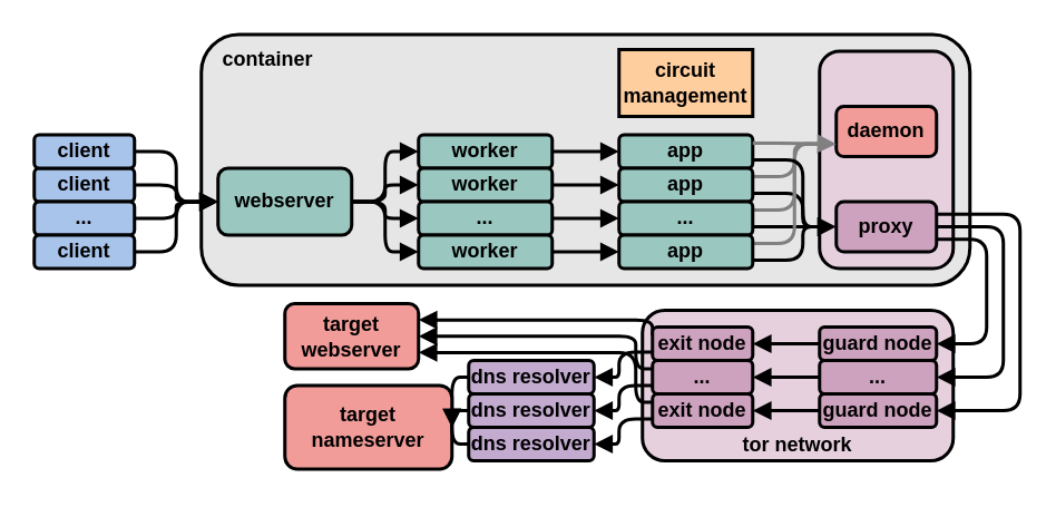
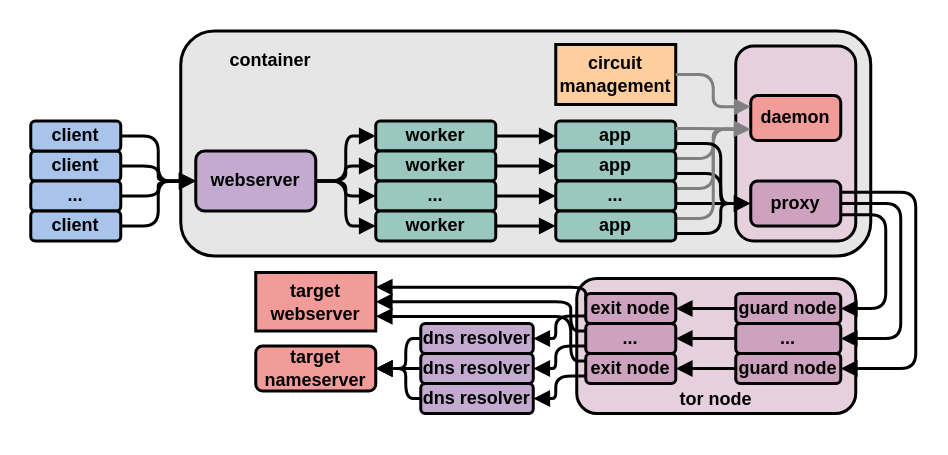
  <mxCell id="0" />
  <mxCell id="1" parent="0" />
  <mxCell id="2" value="" style="rounded=1;whiteSpace=wrap;html=1;strokeWidth=2;fillColor=#E6D0DE;" parent="1" vertex="1"><mxGeometry x="384" y="185" width="186" height="90" as="geometry" /></mxCell>
  <mxCell id="3" value="" style="rounded=1;whiteSpace=wrap;html=1;strokeWidth=2;fillColor=#E6E6E6;" parent="1" vertex="1"><mxGeometry x="120" y="20" width="460" height="150" as="geometry" /></mxCell>
  <mxCell id="4" style="edgeStyle=orthogonalEdgeStyle;rounded=1;orthogonalLoop=1;jettySize=auto;html=1;exitX=1;exitY=0.5;exitDx=0;exitDy=0;entryX=0;entryY=0.5;entryDx=0;entryDy=0;strokeWidth=2;endArrow=block;endFill=1;strokeColor=#000000;" parent="1" source="8" target="10" edge="1"><mxGeometry relative="1" as="geometry" /></mxCell>
  <mxCell id="5" style="edgeStyle=orthogonalEdgeStyle;rounded=1;orthogonalLoop=1;jettySize=auto;html=1;exitX=1;exitY=0.5;exitDx=0;exitDy=0;entryX=0;entryY=0.5;entryDx=0;entryDy=0;strokeWidth=2;endArrow=block;endFill=1;strokeColor=#000000;" parent="1" source="8" target="12" edge="1"><mxGeometry relative="1" as="geometry" /></mxCell>
  <mxCell id="6" style="edgeStyle=orthogonalEdgeStyle;rounded=1;orthogonalLoop=1;jettySize=auto;html=1;exitX=1;exitY=0.5;exitDx=0;exitDy=0;entryX=0;entryY=0.5;entryDx=0;entryDy=0;strokeWidth=2;endArrow=block;endFill=1;strokeColor=#000000;" parent="1" source="8" target="14" edge="1"><mxGeometry relative="1" as="geometry" /></mxCell>
  <mxCell id="7" style="edgeStyle=orthogonalEdgeStyle;rounded=1;orthogonalLoop=1;jettySize=auto;html=1;exitX=1;exitY=0.5;exitDx=0;exitDy=0;entryX=0;entryY=0.5;entryDx=0;entryDy=0;strokeWidth=2;endArrow=block;endFill=1;strokeColor=#000000;" parent="1" source="8" target="16" edge="1"><mxGeometry relative="1" as="geometry" /></mxCell>
- <mxCell id="8" value="&lt;b&gt;webserver&lt;/b&gt;" style="rounded=1;whiteSpace=wrap;html=1;strokeWidth=2;fillColor=#9AC7BF;" parent="1" vertex="1"><mxGeometry x="130" y="100" width="80" height="40" as="geometry" /></mxCell>
+ <mxCell id="8" value="&lt;b&gt;webserver&lt;/b&gt;" style="rounded=1;whiteSpace=wrap;html=1;strokeWidth=2;fillColor=#c3abd0;" parent="1" vertex="1"><mxGeometry x="130" y="100" width="80" height="40" as="geometry" /></mxCell>
  <mxCell id="9" style="edgeStyle=orthogonalEdgeStyle;rounded=1;orthogonalLoop=1;jettySize=auto;html=1;exitX=1;exitY=0.5;exitDx=0;exitDy=0;entryX=0;entryY=0.5;entryDx=0;entryDy=0;strokeWidth=2;endArrow=block;endFill=1;strokeColor=#000000;" parent="1" source="10" target="17" edge="1"><mxGeometry relative="1" as="geometry" /></mxCell>
  <mxCell id="10" value="&lt;b&gt;worker&lt;/b&gt;" style="rounded=1;whiteSpace=wrap;html=1;strokeWidth=2;fillColor=#9AC7BF;" parent="1" vertex="1"><mxGeometry x="250" y="80" width="80" height="20" as="geometry" /></mxCell>
  <mxCell id="11" style="edgeStyle=orthogonalEdgeStyle;rounded=1;orthogonalLoop=1;jettySize=auto;html=1;exitX=1;exitY=0.5;exitDx=0;exitDy=0;entryX=0;entryY=0.5;entryDx=0;entryDy=0;strokeWidth=2;endArrow=block;endFill=1;strokeColor=#000000;" parent="1" source="12" target="20" edge="1"><mxGeometry relative="1" as="geometry" /></mxCell>
  <mxCell id="12" value="&lt;b&gt;worker&lt;/b&gt;" style="rounded=1;whiteSpace=wrap;html=1;strokeWidth=2;fillColor=#9AC7BF;" parent="1" vertex="1"><mxGeometry x="250" y="100" width="80" height="20" as="geometry" /></mxCell>
  <mxCell id="13" style="edgeStyle=orthogonalEdgeStyle;rounded=1;orthogonalLoop=1;jettySize=auto;html=1;exitX=1;exitY=0.5;exitDx=0;exitDy=0;entryX=0;entryY=0.5;entryDx=0;entryDy=0;strokeWidth=2;endArrow=block;endFill=1;strokeColor=#000000;" parent="1" source="14" target="23" edge="1"><mxGeometry relative="1" as="geometry" /></mxCell>
  <mxCell id="14" value="&lt;b&gt;...&lt;/b&gt;" style="rounded=1;whiteSpace=wrap;html=1;strokeWidth=2;fillColor=#9AC7BF;" parent="1" vertex="1"><mxGeometry x="250" y="120" width="80" height="20" as="geometry" /></mxCell>
  <mxCell id="15" style="edgeStyle=orthogonalEdgeStyle;rounded=1;orthogonalLoop=1;jettySize=auto;html=1;exitX=1;exitY=0.5;exitDx=0;exitDy=0;entryX=0;entryY=0.5;entryDx=0;entryDy=0;strokeWidth=2;endArrow=block;endFill=1;strokeColor=#000000;" parent="1" source="16" target="26" edge="1"><mxGeometry relative="1" as="geometry" /></mxCell>
  <mxCell id="16" value="&lt;b&gt;worker&lt;/b&gt;" style="rounded=1;whiteSpace=wrap;html=1;strokeWidth=2;fillColor=#9AC7BF;" parent="1" vertex="1"><mxGeometry x="250" y="140" width="80" height="20" as="geometry" /></mxCell>
  <mxCell id="17" value="&lt;b&gt;app&lt;/b&gt;" style="rounded=1;whiteSpace=wrap;html=1;strokeWidth=2;fillColor=#9AC7BF;" parent="1" vertex="1"><mxGeometry x="370" y="80" width="80" height="20" as="geometry" /></mxCell>
  <mxCell id="18" style="edgeStyle=orthogonalEdgeStyle;rounded=1;orthogonalLoop=1;jettySize=auto;html=1;exitX=1;exitY=0.75;exitDx=0;exitDy=0;entryX=0;entryY=0.5;entryDx=0;entryDy=0;strokeWidth=2;endArrow=block;endFill=1;strokeColor=#000000;" parent="1" source="20" target="33" edge="1"><mxGeometry relative="1" as="geometry"><Array as="points"><mxPoint x="480" y="115" /><mxPoint x="480" y="135" /></Array></mxGeometry></mxCell>
  <mxCell id="19" style="edgeStyle=orthogonalEdgeStyle;rounded=1;orthogonalLoop=1;jettySize=auto;html=1;exitX=1;exitY=0.25;exitDx=0;exitDy=0;entryX=0;entryY=0.75;entryDx=0;entryDy=0;strokeWidth=2;endArrow=block;endFill=1;strokeColor=#808080;" parent="1" source="20" target="29" edge="1"><mxGeometry relative="1" as="geometry" /></mxCell>
  <mxCell id="20" value="&lt;b style=&quot;border-color: var(--border-color);&quot;&gt;app&lt;/b&gt;" style="rounded=1;whiteSpace=wrap;html=1;strokeWidth=2;fillColor=#9AC7BF;" parent="1" vertex="1"><mxGeometry x="370" y="100" width="80" height="20" as="geometry" /></mxCell>
  <mxCell id="21" style="edgeStyle=orthogonalEdgeStyle;rounded=1;orthogonalLoop=1;jettySize=auto;html=1;exitX=1;exitY=0.75;exitDx=0;exitDy=0;strokeWidth=2;endArrow=block;endFill=1;strokeColor=#000000;" parent="1" source="23" edge="1"><mxGeometry relative="1" as="geometry"><mxPoint x="500" y="135.053" as="targetPoint" /></mxGeometry></mxCell>
  <mxCell id="22" style="edgeStyle=orthogonalEdgeStyle;rounded=1;orthogonalLoop=1;jettySize=auto;html=1;exitX=1;exitY=0.25;exitDx=0;exitDy=0;entryX=0;entryY=0.75;entryDx=0;entryDy=0;strokeWidth=2;endArrow=block;endFill=1;strokeColor=#808080;" parent="1" source="23" target="29" edge="1"><mxGeometry relative="1" as="geometry" /></mxCell>
  <mxCell id="23" value="&lt;b&gt;...&lt;/b&gt;" style="rounded=1;whiteSpace=wrap;html=1;strokeWidth=2;fillColor=#9AC7BF;" parent="1" vertex="1"><mxGeometry x="370" y="120" width="80" height="20" as="geometry" /></mxCell>
  <mxCell id="24" style="edgeStyle=orthogonalEdgeStyle;rounded=1;orthogonalLoop=1;jettySize=auto;html=1;exitX=1;exitY=0.75;exitDx=0;exitDy=0;entryX=0;entryY=0.5;entryDx=0;entryDy=0;strokeWidth=2;endArrow=block;endFill=1;strokeColor=#000000;" parent="1" source="26" target="33" edge="1"><mxGeometry relative="1" as="geometry"><Array as="points"><mxPoint x="480" y="155" /><mxPoint x="480" y="135" /></Array></mxGeometry></mxCell>
  <mxCell id="25" style="edgeStyle=orthogonalEdgeStyle;rounded=1;orthogonalLoop=1;jettySize=auto;html=1;exitX=1;exitY=0.25;exitDx=0;exitDy=0;entryX=0;entryY=0.75;entryDx=0;entryDy=0;strokeWidth=2;endArrow=block;endFill=1;strokeColor=#808080;" parent="1" source="26" target="29" edge="1"><mxGeometry relative="1" as="geometry" /></mxCell>
  <mxCell id="26" value="&lt;b style=&quot;border-color: var(--border-color);&quot;&gt;app&lt;/b&gt;" style="rounded=1;whiteSpace=wrap;html=1;strokeWidth=2;fillColor=#9AC7BF;" parent="1" vertex="1"><mxGeometry x="370" y="140" width="80" height="20" as="geometry" /></mxCell>
  <mxCell id="27" value="&lt;b&gt;circuit management&lt;/b&gt;" style="whiteSpace=wrap;html=1;strokeWidth=2;fillColor=#FFCE9F;rounded=0;" parent="1" vertex="1"><mxGeometry x="370" y="29" width="80" height="40" as="geometry" /></mxCell>
  <mxCell id="28" value="" style="rounded=1;whiteSpace=wrap;html=1;strokeWidth=2;fillColor=#E6D0DE;" parent="1" vertex="1"><mxGeometry x="490" y="30" width="80" height="130" as="geometry" /></mxCell>
  <mxCell id="29" value="&lt;b&gt;daemon&lt;/b&gt;" style="rounded=1;whiteSpace=wrap;html=1;strokeWidth=2;fillColor=#f19c99;" parent="1" vertex="1"><mxGeometry x="500" y="63" width="60" height="30" as="geometry" /></mxCell>
  <mxCell id="30" style="edgeStyle=orthogonalEdgeStyle;rounded=1;orthogonalLoop=1;jettySize=auto;html=1;exitX=1;exitY=0.75;exitDx=0;exitDy=0;strokeWidth=2;endArrow=block;endFill=1;entryX=1;entryY=0.5;entryDx=0;entryDy=0;strokeColor=#000000;" parent="1" source="33" target="47" edge="1"><mxGeometry relative="1" as="geometry"><mxPoint x="600" y="150" as="targetPoint" /><Array as="points"><mxPoint x="590" y="143" /><mxPoint x="590" y="205" /></Array></mxGeometry></mxCell>
  <mxCell id="31" style="edgeStyle=orthogonalEdgeStyle;rounded=1;orthogonalLoop=1;jettySize=auto;html=1;exitX=1;exitY=0.5;exitDx=0;exitDy=0;entryX=1;entryY=0.5;entryDx=0;entryDy=0;strokeWidth=2;endArrow=block;endFill=1;" parent="1" source="33" target="57" edge="1"><mxGeometry relative="1" as="geometry"><Array as="points"><mxPoint x="600" y="135" /><mxPoint x="600" y="225" /></Array></mxGeometry></mxCell>
  <mxCell id="32" style="edgeStyle=orthogonalEdgeStyle;rounded=1;orthogonalLoop=1;jettySize=auto;html=1;exitX=1;exitY=0.25;exitDx=0;exitDy=0;entryX=1;entryY=0.5;entryDx=0;entryDy=0;strokeWidth=2;endArrow=block;endFill=1;" parent="1" source="33" target="62" edge="1"><mxGeometry relative="1" as="geometry"><Array as="points"><mxPoint x="610" y="128" /><mxPoint x="610" y="245" /></Array></mxGeometry></mxCell>
  <mxCell id="33" value="&lt;b&gt;proxy&lt;/b&gt;" style="rounded=1;whiteSpace=wrap;html=1;strokeWidth=2;fillColor=#CDA2BE;" parent="1" vertex="1"><mxGeometry x="500" y="120" width="60" height="30" as="geometry" /></mxCell>
  <mxCell id="34" style="edgeStyle=orthogonalEdgeStyle;rounded=1;orthogonalLoop=1;jettySize=auto;html=1;exitX=1;exitY=0.75;exitDx=0;exitDy=0;entryX=0;entryY=0.5;entryDx=0;entryDy=0;strokeWidth=2;endArrow=block;endFill=1;strokeColor=#000000;" parent="1" source="17" target="33" edge="1"><mxGeometry relative="1" as="geometry"><Array as="points"><mxPoint x="480" y="95" /><mxPoint x="480" y="135" /></Array></mxGeometry></mxCell>
  <mxCell id="35" style="edgeStyle=orthogonalEdgeStyle;rounded=1;orthogonalLoop=1;jettySize=auto;html=1;exitX=1;exitY=0.25;exitDx=0;exitDy=0;entryX=0;entryY=0.75;entryDx=0;entryDy=0;strokeWidth=2;endArrow=block;endFill=1;strokeColor=#808080;" parent="1" source="17" target="29" edge="1"><mxGeometry relative="1" as="geometry" /></mxCell>
+ <mxCell id="36" style="edgeStyle=orthogonalEdgeStyle;rounded=1;orthogonalLoop=1;jettySize=auto;html=1;exitX=1;exitY=0.5;exitDx=0;exitDy=0;entryX=0;entryY=0.25;entryDx=0;entryDy=0;strokeWidth=2;endArrow=block;endFill=1;strokeColor=#808080;" parent="1" source="27" target="29" edge="1"><mxGeometry relative="1" as="geometry" /></mxCell>
  <mxCell id="37" style="edgeStyle=orthogonalEdgeStyle;rounded=1;orthogonalLoop=1;jettySize=auto;html=1;exitX=1;exitY=0.5;exitDx=0;exitDy=0;entryX=0;entryY=0.5;entryDx=0;entryDy=0;strokeWidth=2;endArrow=block;endFill=1;strokeColor=#000000;" parent="1" source="38" target="8" edge="1"><mxGeometry relative="1" as="geometry" /></mxCell>
  <mxCell id="38" value="&lt;b&gt;client&lt;/b&gt;" style="rounded=1;whiteSpace=wrap;html=1;strokeWidth=2;fillColor=#A9C4EB;" parent="1" vertex="1"><mxGeometry x="20" y="100" width="60" height="20" as="geometry" /></mxCell>
  <mxCell id="39" style="edgeStyle=orthogonalEdgeStyle;rounded=1;orthogonalLoop=1;jettySize=auto;html=1;exitX=1;exitY=0.5;exitDx=0;exitDy=0;strokeWidth=2;endArrow=block;endFill=1;strokeColor=#000000;" parent="1" source="40" edge="1"><mxGeometry relative="1" as="geometry"><mxPoint x="130" y="120" as="targetPoint" /></mxGeometry></mxCell>
  <mxCell id="40" value="&lt;b&gt;...&lt;/b&gt;" style="rounded=1;whiteSpace=wrap;html=1;strokeWidth=2;fillColor=#A9C4EB;" parent="1" vertex="1"><mxGeometry x="20" y="120" width="60" height="20" as="geometry" /></mxCell>
  <mxCell id="41" style="edgeStyle=orthogonalEdgeStyle;rounded=1;orthogonalLoop=1;jettySize=auto;html=1;exitX=1;exitY=0.5;exitDx=0;exitDy=0;entryX=0;entryY=0.5;entryDx=0;entryDy=0;strokeWidth=2;endArrow=block;endFill=1;strokeColor=#000000;" parent="1" source="42" target="8" edge="1"><mxGeometry relative="1" as="geometry" /></mxCell>
  <mxCell id="42" value="&lt;b&gt;client&lt;/b&gt;" style="rounded=1;whiteSpace=wrap;html=1;strokeWidth=2;fillColor=#A9C4EB;" parent="1" vertex="1"><mxGeometry x="20" y="140" width="60" height="20" as="geometry" /></mxCell>
  <mxCell id="43" style="edgeStyle=orthogonalEdgeStyle;rounded=1;orthogonalLoop=1;jettySize=auto;html=1;exitX=1;exitY=0.5;exitDx=0;exitDy=0;entryX=0;entryY=0.5;entryDx=0;entryDy=0;strokeWidth=2;endArrow=block;endFill=1;strokeColor=#000000;" parent="1" source="44" target="8" edge="1"><mxGeometry relative="1" as="geometry" /></mxCell>
  <mxCell id="44" value="&lt;b&gt;client&lt;/b&gt;" style="rounded=1;whiteSpace=wrap;html=1;strokeWidth=2;fillColor=#A9C4EB;" parent="1" vertex="1"><mxGeometry x="20" y="80" width="60" height="20" as="geometry" /></mxCell>
- <mxCell id="45" value="&lt;b&gt;container&lt;/b&gt;" style="text;html=1;strokeColor=none;fillColor=none;align=center;verticalAlign=middle;whiteSpace=wrap;rounded=0;" parent="1" vertex="1"><mxGeometry x="130" y="20" width="60" height="30" as="geometry" /></mxCell>
+ <mxCell id="45" value="&lt;b&gt;container&lt;/b&gt;" style="text;html=1;strokeColor=none;fillColor=none;align=center;verticalAlign=middle;whiteSpace=wrap;rounded=0;" parent="1" vertex="1"><mxGeometry x="150" y="25" width="60" height="30" as="geometry" /></mxCell>
  <mxCell id="46" style="edgeStyle=orthogonalEdgeStyle;rounded=0;orthogonalLoop=1;jettySize=auto;html=1;exitX=0;exitY=0.5;exitDx=0;exitDy=0;entryX=1;entryY=0.5;entryDx=0;entryDy=0;strokeWidth=2;endArrow=block;endFill=1;strokeColor=#000000;" parent="1" source="47" target="50" edge="1"><mxGeometry relative="1" as="geometry" /></mxCell>
  <mxCell id="47" value="&lt;b&gt;guard node&lt;/b&gt;" style="rounded=1;whiteSpace=wrap;html=1;strokeWidth=2;fillColor=#CDA2BE;" parent="1" vertex="1"><mxGeometry x="490" y="195" width="70" height="20" as="geometry" /></mxCell>
  <mxCell id="48" style="edgeStyle=orthogonalEdgeStyle;rounded=1;orthogonalLoop=1;jettySize=auto;html=1;exitX=0;exitY=0.75;exitDx=0;exitDy=0;entryX=1;entryY=0.5;entryDx=0;entryDy=0;endArrow=block;endFill=1;strokeWidth=2;strokeColor=#000000;" parent="1" source="50" target="52" edge="1"><mxGeometry relative="1" as="geometry"><Array as="points"><mxPoint x="370" y="210" /><mxPoint x="370" y="225" /></Array></mxGeometry></mxCell>
  <mxCell id="49" style="edgeStyle=orthogonalEdgeStyle;rounded=1;orthogonalLoop=1;jettySize=auto;html=1;exitX=0;exitY=0.25;exitDx=0;exitDy=0;entryX=1;entryY=0.25;entryDx=0;entryDy=0;endArrow=block;endFill=1;strokeWidth=2;strokeColor=#000000;" parent="1" source="50" target="54" edge="1"><mxGeometry relative="1" as="geometry"><Array as="points"><mxPoint x="390" y="190" /><mxPoint x="250" y="190" /></Array></mxGeometry></mxCell>
  <mxCell id="50" value="&lt;b&gt;exit node&lt;/b&gt;" style="rounded=1;whiteSpace=wrap;html=1;strokeWidth=2;fillColor=#CDA2BE;" parent="1" vertex="1"><mxGeometry x="390" y="195" width="60" height="20" as="geometry" /></mxCell>
  <mxCell id="51" style="edgeStyle=orthogonalEdgeStyle;rounded=1;orthogonalLoop=1;jettySize=auto;html=1;exitX=0;exitY=0.5;exitDx=0;exitDy=0;entryX=1;entryY=0.5;entryDx=0;entryDy=0;endArrow=block;endFill=1;strokeWidth=2;strokeColor=#000000;" parent="1" source="52" target="53" edge="1"><mxGeometry relative="1" as="geometry"><Array as="points"><mxPoint x="270" y="225" /><mxPoint x="270" y="245" /></Array></mxGeometry></mxCell>
  <mxCell id="52" value="&lt;b&gt;dns resolver&lt;/b&gt;" style="rounded=1;whiteSpace=wrap;html=1;strokeWidth=2;fillColor=#C3ABD0;" parent="1" vertex="1"><mxGeometry x="280" y="215" width="75" height="20" as="geometry" /></mxCell>
- <mxCell id="53" value="&lt;b&gt;target nameserver&lt;/b&gt;" style="rounded=1;whiteSpace=wrap;html=1;strokeWidth=2;fillColor=#F19C99;" parent="1" vertex="1"><mxGeometry x="170" y="230" width="100" height="50" as="geometry" /></mxCell>
- <mxCell id="54" value="&lt;b&gt;target webserver&lt;/b&gt;" style="rounded=1;whiteSpace=wrap;html=1;strokeWidth=2;fillColor=#F19C99;" parent="1" vertex="1"><mxGeometry x="170" y="181" width="80" height="39" as="geometry" /></mxCell>
- <mxCell id="55" value="&lt;b&gt;tor network&lt;/b&gt;" style="text;html=1;strokeColor=none;fillColor=none;align=center;verticalAlign=middle;whiteSpace=wrap;rounded=0;" parent="1" vertex="1"><mxGeometry x="441" y="251" width="72" height="30" as="geometry" /></mxCell>
+ <mxCell id="53" value="&lt;b&gt;target nameserver&lt;/b&gt;" style="rounded=1;whiteSpace=wrap;html=1;strokeWidth=2;fillColor=#F19C99;" parent="1" vertex="1"><mxGeometry x="170" y="230" width="80" height="30" as="geometry" /></mxCell>
+ <mxCell id="54" value="&lt;b&gt;target webserver&lt;/b&gt;" style="whiteSpace=wrap;html=1;strokeWidth=2;fillColor=#F19C99;rounded=0;" parent="1" vertex="1"><mxGeometry x="170" y="181" width="80" height="39" as="geometry" /></mxCell>
+ <mxCell id="55" value="&lt;b&gt;tor node&lt;/b&gt;" style="text;html=1;strokeColor=none;fillColor=none;align=center;verticalAlign=middle;whiteSpace=wrap;rounded=0;" parent="1" vertex="1"><mxGeometry x="441" y="251" width="72" height="30" as="geometry" /></mxCell>
  <mxCell id="56" style="edgeStyle=orthogonalEdgeStyle;rounded=1;orthogonalLoop=1;jettySize=auto;html=1;exitX=0;exitY=0.5;exitDx=0;exitDy=0;entryX=1;entryY=0.5;entryDx=0;entryDy=0;strokeWidth=2;endArrow=block;endFill=1;" parent="1" source="57" target="60" edge="1"><mxGeometry relative="1" as="geometry" /></mxCell>
  <mxCell id="57" value="&lt;b&gt;...&lt;/b&gt;" style="rounded=1;whiteSpace=wrap;html=1;strokeWidth=2;fillColor=#CDA2BE;" parent="1" vertex="1"><mxGeometry x="490" y="215" width="70" height="20" as="geometry" /></mxCell>
  <mxCell id="58" style="edgeStyle=orthogonalEdgeStyle;rounded=1;orthogonalLoop=1;jettySize=auto;html=1;exitX=0;exitY=0.75;exitDx=0;exitDy=0;entryX=1;entryY=0.5;entryDx=0;entryDy=0;strokeWidth=2;endArrow=block;endFill=1;" parent="1" source="60" target="67" edge="1"><mxGeometry relative="1" as="geometry"><Array as="points"><mxPoint x="370" y="230" /><mxPoint x="370" y="245" /></Array></mxGeometry></mxCell>
  <mxCell id="59" style="edgeStyle=orthogonalEdgeStyle;rounded=1;orthogonalLoop=1;jettySize=auto;html=1;exitX=0;exitY=0.25;exitDx=0;exitDy=0;entryX=1;entryY=0.5;entryDx=0;entryDy=0;strokeWidth=2;endArrow=block;endFill=1;" parent="1" source="60" target="54" edge="1"><mxGeometry relative="1" as="geometry"><Array as="points"><mxPoint x="380" y="220" /><mxPoint x="380" y="200" /><mxPoint x="250" y="200" /></Array></mxGeometry></mxCell>
  <mxCell id="60" value="&lt;b&gt;...&lt;/b&gt;" style="rounded=1;whiteSpace=wrap;html=1;strokeWidth=2;fillColor=#CDA2BE;" parent="1" vertex="1"><mxGeometry x="390" y="215" width="60" height="20" as="geometry" /></mxCell>
  <mxCell id="61" style="edgeStyle=orthogonalEdgeStyle;rounded=1;orthogonalLoop=1;jettySize=auto;html=1;exitX=0;exitY=0.5;exitDx=0;exitDy=0;entryX=1;entryY=0.5;entryDx=0;entryDy=0;strokeWidth=2;endArrow=block;endFill=1;" parent="1" source="62" target="65" edge="1"><mxGeometry relative="1" as="geometry" /></mxCell>
  <mxCell id="62" value="&lt;b&gt;guard node&lt;/b&gt;" style="rounded=1;whiteSpace=wrap;html=1;strokeWidth=2;fillColor=#CDA2BE;" parent="1" vertex="1"><mxGeometry x="490" y="235" width="70" height="20" as="geometry" /></mxCell>
  <mxCell id="63" style="edgeStyle=orthogonalEdgeStyle;rounded=1;orthogonalLoop=1;jettySize=auto;html=1;exitX=0;exitY=0.75;exitDx=0;exitDy=0;entryX=1;entryY=0.5;entryDx=0;entryDy=0;strokeWidth=2;endArrow=block;endFill=1;" parent="1" source="65" target="69" edge="1"><mxGeometry relative="1" as="geometry"><Array as="points"><mxPoint x="370" y="250" /><mxPoint x="370" y="265" /></Array></mxGeometry></mxCell>
  <mxCell id="64" style="edgeStyle=orthogonalEdgeStyle;rounded=1;orthogonalLoop=1;jettySize=auto;html=1;exitX=0;exitY=0.25;exitDx=0;exitDy=0;entryX=1;entryY=0.75;entryDx=0;entryDy=0;strokeWidth=2;endArrow=block;endFill=1;" parent="1" source="65" target="54" edge="1"><mxGeometry relative="1" as="geometry"><Array as="points"><mxPoint x="380" y="240" /><mxPoint x="380" y="210" /><mxPoint x="250" y="210" /></Array></mxGeometry></mxCell>
  <mxCell id="65" value="&lt;b&gt;exit node&lt;/b&gt;" style="rounded=1;whiteSpace=wrap;html=1;strokeWidth=2;fillColor=#CDA2BE;" parent="1" vertex="1"><mxGeometry x="390" y="235" width="60" height="20" as="geometry" /></mxCell>
  <mxCell id="66" style="edgeStyle=orthogonalEdgeStyle;rounded=1;orthogonalLoop=1;jettySize=auto;html=1;exitX=0;exitY=0.5;exitDx=0;exitDy=0;entryX=1;entryY=0.5;entryDx=0;entryDy=0;strokeWidth=2;endArrow=block;endFill=1;" parent="1" source="67" target="53" edge="1"><mxGeometry relative="1" as="geometry" /></mxCell>
  <mxCell id="67" value="&lt;b&gt;dns resolver&lt;/b&gt;" style="rounded=1;whiteSpace=wrap;html=1;strokeWidth=2;fillColor=#C3ABD0;" parent="1" vertex="1"><mxGeometry x="280" y="235" width="75" height="20" as="geometry" /></mxCell>
  <mxCell id="68" style="edgeStyle=orthogonalEdgeStyle;rounded=1;orthogonalLoop=1;jettySize=auto;html=1;exitX=0;exitY=0.5;exitDx=0;exitDy=0;entryX=1;entryY=0.5;entryDx=0;entryDy=0;strokeWidth=2;endArrow=block;endFill=1;" parent="1" source="69" target="53" edge="1"><mxGeometry relative="1" as="geometry"><Array as="points"><mxPoint x="270" y="265" /><mxPoint x="270" y="245" /></Array></mxGeometry></mxCell>
  <mxCell id="69" value="&lt;b&gt;dns resolver&lt;/b&gt;" style="rounded=1;whiteSpace=wrap;html=1;strokeWidth=2;fillColor=#C3ABD0;" parent="1" vertex="1"><mxGeometry x="280" y="255" width="75" height="20" as="geometry" /></mxCell>
